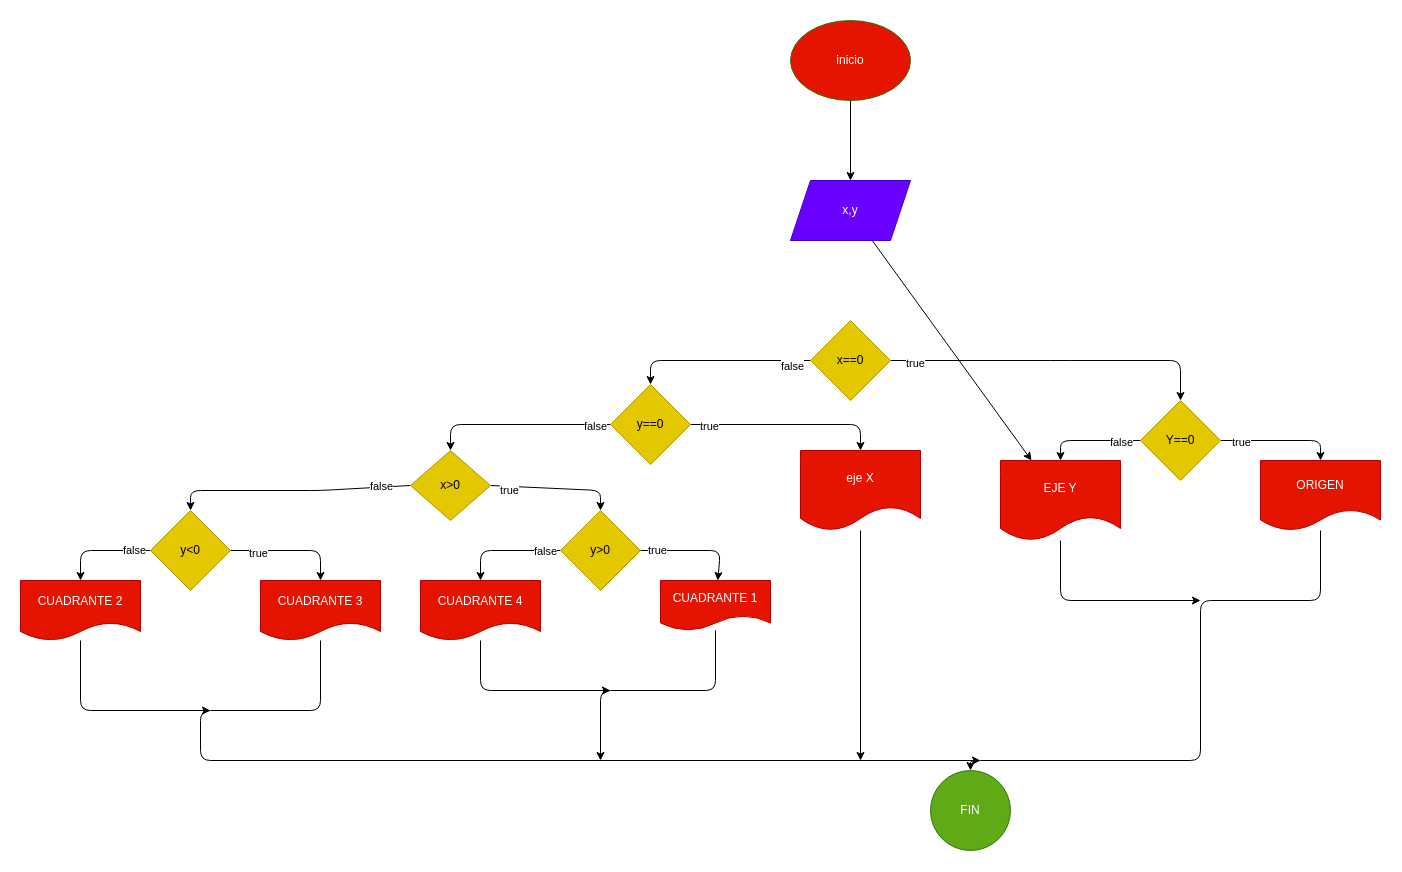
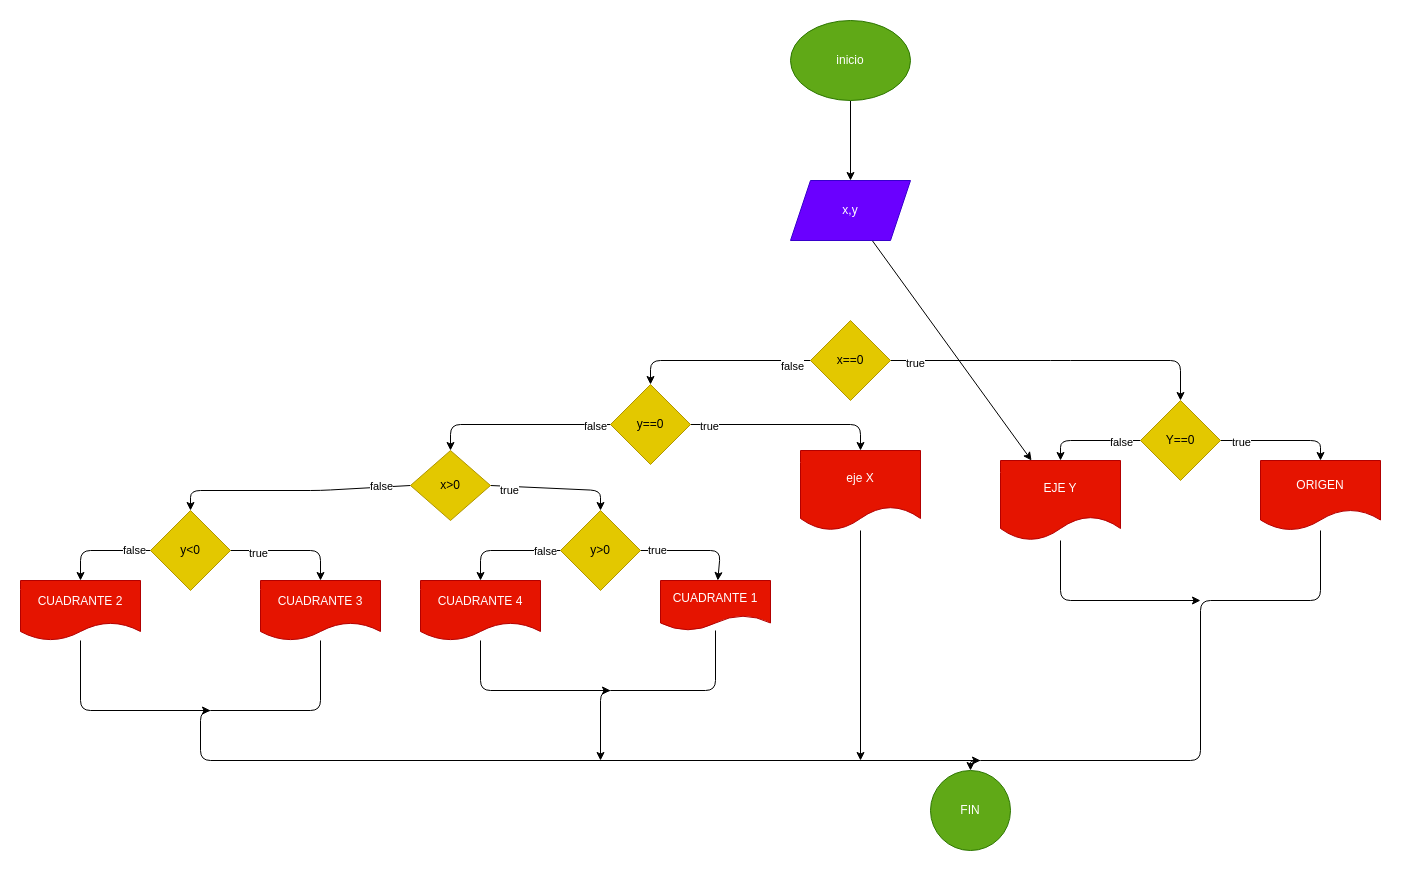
  <mxCell id="0" />
  <mxCell id="1" parent="0" />
  <mxCell id="2" value="" style="edgeStyle=none;html=1;" edge="1" parent="1" source="3" target="5"><mxGeometry relative="1" as="geometry" /></mxCell>
- <mxCell id="3" value="inicio" style="ellipse;whiteSpace=wrap;html=1;fillColor=#e51400;fontColor=#ffffff;strokeColor=#2D7600;" vertex="1" parent="1"><mxGeometry x="790" y="20" width="120" height="80" as="geometry" /></mxCell>
+ <mxCell id="3" value="inicio" style="ellipse;whiteSpace=wrap;html=1;fillColor=#60a917;fontColor=#ffffff;strokeColor=#2D7600;" vertex="1" parent="1"><mxGeometry x="790" y="20" width="120" height="80" as="geometry" /></mxCell>
  <mxCell id="4" value="" style="edgeStyle=none;html=1;" edge="1" parent="1" source="5" target="47"><mxGeometry relative="1" as="geometry" /></mxCell>
  <mxCell id="5" value="x,y" style="shape=parallelogram;perimeter=parallelogramPerimeter;whiteSpace=wrap;html=1;fixedSize=1;fillColor=#6a00ff;fontColor=#ffffff;strokeColor=#3700CC;" vertex="1" parent="1"><mxGeometry x="790" y="180" width="120" height="60" as="geometry" /></mxCell>
  <mxCell id="6" style="edgeStyle=none;html=1;exitX=1;exitY=0.5;exitDx=0;exitDy=0;" edge="1" parent="1" source="10" target="45"><mxGeometry relative="1" as="geometry"><mxPoint x="1180" y="440" as="targetPoint" /><Array as="points"><mxPoint x="1060" y="360" /><mxPoint x="1180" y="360" /></Array></mxGeometry></mxCell>
  <mxCell id="7" value="true" style="edgeLabel;html=1;align=center;verticalAlign=middle;resizable=0;points=[];" vertex="1" connectable="0" parent="6"><mxGeometry x="-0.852" y="-2" relative="1" as="geometry"><mxPoint as="offset" /></mxGeometry></mxCell>
  <mxCell id="8" style="edgeStyle=none;html=1;exitX=0;exitY=0.5;exitDx=0;exitDy=0;" edge="1" parent="1" source="10" target="15"><mxGeometry relative="1" as="geometry"><mxPoint x="650" y="410" as="targetPoint" /><Array as="points"><mxPoint x="650" y="360" /></Array></mxGeometry></mxCell>
  <mxCell id="9" value="false" style="edgeLabel;html=1;align=center;verticalAlign=middle;resizable=0;points=[];" vertex="1" connectable="0" parent="8"><mxGeometry x="-0.79" y="5" relative="1" as="geometry"><mxPoint as="offset" /></mxGeometry></mxCell>
  <mxCell id="10" value="x==0" style="rhombus;whiteSpace=wrap;html=1;fillColor=#e3c800;fontColor=#000000;strokeColor=#B09500;" vertex="1" parent="1"><mxGeometry x="810" y="320" width="80" height="80" as="geometry" /></mxCell>
  <mxCell id="11" style="edgeStyle=none;html=1;exitX=0;exitY=0.5;exitDx=0;exitDy=0;" edge="1" parent="1" source="15" target="22"><mxGeometry relative="1" as="geometry"><mxPoint x="450" y="490" as="targetPoint" /><Array as="points"><mxPoint x="450" y="424" /></Array></mxGeometry></mxCell>
  <mxCell id="12" value="false" style="edgeLabel;html=1;align=center;verticalAlign=middle;resizable=0;points=[];" vertex="1" connectable="0" parent="11"><mxGeometry x="-0.832" y="1" relative="1" as="geometry"><mxPoint as="offset" /></mxGeometry></mxCell>
  <mxCell id="13" style="edgeStyle=none;html=1;exitX=1;exitY=0.5;exitDx=0;exitDy=0;" edge="1" parent="1" source="15" target="17"><mxGeometry relative="1" as="geometry"><mxPoint x="860" y="490" as="targetPoint" /><Array as="points"><mxPoint x="860" y="424" /></Array></mxGeometry></mxCell>
  <mxCell id="14" value="true" style="edgeLabel;html=1;align=center;verticalAlign=middle;resizable=0;points=[];" vertex="1" connectable="0" parent="13"><mxGeometry x="-0.814" y="-1" relative="1" as="geometry"><mxPoint as="offset" /></mxGeometry></mxCell>
  <mxCell id="15" value="y==0" style="rhombus;whiteSpace=wrap;html=1;fillColor=#e3c800;fontColor=#000000;strokeColor=#B09500;" vertex="1" parent="1"><mxGeometry x="610" y="384" width="80" height="80" as="geometry" /></mxCell>
  <mxCell id="16" style="edgeStyle=none;html=1;" edge="1" parent="1" source="17"><mxGeometry relative="1" as="geometry"><mxPoint x="860" y="760" as="targetPoint" /></mxGeometry></mxCell>
  <mxCell id="17" value="eje X" style="shape=document;whiteSpace=wrap;html=1;boundedLbl=1;fillColor=#e51400;fontColor=#ffffff;strokeColor=#B20000;" vertex="1" parent="1"><mxGeometry x="800" y="450" width="120" height="80" as="geometry" /></mxCell>
  <mxCell id="18" style="edgeStyle=none;html=1;exitX=1;exitY=0.5;exitDx=0;exitDy=0;" edge="1" parent="1" source="22" target="27"><mxGeometry relative="1" as="geometry"><mxPoint x="600" y="530" as="targetPoint" /><Array as="points"><mxPoint x="600" y="490" /></Array></mxGeometry></mxCell>
  <mxCell id="19" value="true" style="edgeLabel;html=1;align=center;verticalAlign=middle;resizable=0;points=[];" vertex="1" connectable="0" parent="18"><mxGeometry x="-0.708" y="-4" relative="1" as="geometry"><mxPoint as="offset" /></mxGeometry></mxCell>
  <mxCell id="20" style="edgeStyle=none;html=1;exitX=0;exitY=0.5;exitDx=0;exitDy=0;" edge="1" parent="1" source="22" target="32"><mxGeometry relative="1" as="geometry"><mxPoint x="190" y="530" as="targetPoint" /><Array as="points"><mxPoint x="320" y="490" /><mxPoint x="190" y="490" /></Array></mxGeometry></mxCell>
  <mxCell id="21" value="false" style="edgeLabel;html=1;align=center;verticalAlign=middle;resizable=0;points=[];" vertex="1" connectable="0" parent="20"><mxGeometry x="-0.883" y="1" relative="1" as="geometry"><mxPoint x="-16" y="-1" as="offset" /></mxGeometry></mxCell>
  <mxCell id="22" value="x&amp;gt;0" style="rhombus;whiteSpace=wrap;html=1;fillColor=#e3c800;fontColor=#000000;strokeColor=#B09500;" vertex="1" parent="1"><mxGeometry x="410" y="450" width="80" height="70" as="geometry" /></mxCell>
  <mxCell id="23" style="edgeStyle=none;html=1;" edge="1" parent="1" source="27" target="40"><mxGeometry relative="1" as="geometry"><mxPoint x="720" y="590" as="targetPoint" /><Array as="points"><mxPoint x="720" y="550" /></Array></mxGeometry></mxCell>
  <mxCell id="24" value="true" style="edgeLabel;html=1;align=center;verticalAlign=middle;resizable=0;points=[];" vertex="1" connectable="0" parent="23"><mxGeometry x="-0.709" y="1" relative="1" as="geometry"><mxPoint as="offset" /></mxGeometry></mxCell>
  <mxCell id="25" style="edgeStyle=none;html=1;exitX=0;exitY=0.5;exitDx=0;exitDy=0;" edge="1" parent="1" source="27" target="38"><mxGeometry relative="1" as="geometry"><mxPoint y="600" as="targetPoint" x="480" /><Array as="points"><mxPoint y="550" x="480" /></Array></mxGeometry></mxCell>
  <mxCell id="26" value="false" style="edgeLabel;html=1;align=center;verticalAlign=middle;resizable=0;points=[];" vertex="1" connectable="0" parent="25"><mxGeometry x="-0.709" relative="1" as="geometry"><mxPoint as="offset" /></mxGeometry></mxCell>
  <mxCell id="27" value="y&amp;gt;0" style="rhombus;whiteSpace=wrap;html=1;fillColor=#e3c800;fontColor=#000000;strokeColor=#B09500;" vertex="1" parent="1"><mxGeometry x="560" y="510" width="80" height="80" as="geometry" /></mxCell>
  <mxCell id="28" style="edgeStyle=none;html=1;exitX=1;exitY=0.5;exitDx=0;exitDy=0;" edge="1" parent="1" source="32" target="36"><mxGeometry relative="1" as="geometry"><mxPoint x="320" y="600" as="targetPoint" /><Array as="points"><mxPoint x="320" y="550" /></Array></mxGeometry></mxCell>
  <mxCell id="29" value="true" style="edgeLabel;html=1;align=center;verticalAlign=middle;resizable=0;points=[];" vertex="1" connectable="0" parent="28"><mxGeometry x="-0.55" y="-2" relative="1" as="geometry"><mxPoint as="offset" /></mxGeometry></mxCell>
  <mxCell id="30" style="edgeStyle=none;html=1;exitX=0;exitY=0.5;exitDx=0;exitDy=0;" edge="1" parent="1" source="32" target="34"><mxGeometry relative="1" as="geometry"><mxPoint x="80" y="600" as="targetPoint" /><Array as="points"><mxPoint x="80" y="550" /></Array></mxGeometry></mxCell>
  <mxCell id="31" value="false" style="edgeLabel;html=1;align=center;verticalAlign=middle;resizable=0;points=[];" vertex="1" connectable="0" parent="30"><mxGeometry x="-0.66" y="-1" relative="1" as="geometry"><mxPoint as="offset" /></mxGeometry></mxCell>
  <mxCell id="32" value="y&amp;lt;0" style="rhombus;whiteSpace=wrap;html=1;fillColor=#e3c800;fontColor=#000000;strokeColor=#B09500;" vertex="1" parent="1"><mxGeometry x="150" y="510" width="80" height="80" as="geometry" /></mxCell>
  <mxCell id="33" style="edgeStyle=none;html=1;" edge="1" parent="1" source="34"><mxGeometry relative="1" as="geometry"><mxPoint x="210" y="710" as="targetPoint" /><Array as="points"><mxPoint x="80" y="710" /></Array></mxGeometry></mxCell>
  <mxCell id="34" value="CUADRANTE 2" style="shape=document;whiteSpace=wrap;html=1;boundedLbl=1;fillColor=#e51400;fontColor=#ffffff;strokeColor=#B20000;" vertex="1" parent="1"><mxGeometry x="20" y="580" width="120" height="60" as="geometry" /></mxCell>
  <mxCell id="35" style="edgeStyle=none;html=1;" edge="1" parent="1" source="36"><mxGeometry relative="1" as="geometry"><mxPoint x="980" y="760" as="targetPoint" /><Array as="points"><mxPoint x="320" y="710" /><mxPoint x="200" y="710" /><mxPoint x="200" y="760" /></Array></mxGeometry></mxCell>
  <mxCell id="36" value="CUADRANTE 3" style="shape=document;whiteSpace=wrap;html=1;boundedLbl=1;fillColor=#e51400;fontColor=#ffffff;strokeColor=#B20000;" vertex="1" parent="1"><mxGeometry x="260" y="580" width="120" height="60" as="geometry" /></mxCell>
  <mxCell id="37" style="edgeStyle=none;html=1;" edge="1" parent="1" source="38"><mxGeometry relative="1" as="geometry"><mxPoint x="610" y="690" as="targetPoint" /><Array as="points"><mxPoint y="690" x="480" /></Array></mxGeometry></mxCell>
  <mxCell id="38" value="CUADRANTE 4" style="shape=document;whiteSpace=wrap;html=1;boundedLbl=1;fillColor=#e51400;fontColor=#ffffff;strokeColor=#B20000;" vertex="1" parent="1"><mxGeometry x="420" y="580" width="120" height="60" as="geometry" /></mxCell>
  <mxCell id="39" style="edgeStyle=none;html=1;" edge="1" parent="1" source="40"><mxGeometry relative="1" as="geometry"><mxPoint x="600" y="760" as="targetPoint" /><Array as="points"><mxPoint x="715" y="690" /><mxPoint x="600" y="690" /></Array></mxGeometry></mxCell>
  <mxCell id="40" value="CUADRANTE 1" style="shape=document;whiteSpace=wrap;html=1;boundedLbl=1;fillColor=#e51400;fontColor=#ffffff;strokeColor=#B20000;" vertex="1" parent="1"><mxGeometry x="660" y="580" width="110" height="50" as="geometry" /></mxCell>
  <mxCell id="41" style="edgeStyle=none;html=1;exitX=0;exitY=0.5;exitDx=0;exitDy=0;" edge="1" parent="1" source="45" target="47"><mxGeometry relative="1" as="geometry"><mxPoint x="1060" y="500" as="targetPoint" /><Array as="points"><mxPoint x="1060" y="440" /></Array></mxGeometry></mxCell>
  <mxCell id="42" value="false" style="edgeLabel;html=1;align=center;verticalAlign=middle;resizable=0;points=[];" vertex="1" connectable="0" parent="41"><mxGeometry x="-0.6" y="1" relative="1" as="geometry"><mxPoint as="offset" /></mxGeometry></mxCell>
  <mxCell id="43" style="edgeStyle=none;html=1;exitX=1;exitY=0.5;exitDx=0;exitDy=0;" edge="1" parent="1" source="45" target="49"><mxGeometry relative="1" as="geometry"><mxPoint x="1320" y="490" as="targetPoint" /><Array as="points"><mxPoint x="1320" y="440" /></Array></mxGeometry></mxCell>
  <mxCell id="44" value="true" style="edgeLabel;html=1;align=center;verticalAlign=middle;resizable=0;points=[];" vertex="1" connectable="0" parent="43"><mxGeometry x="-0.667" y="-1" relative="1" as="geometry"><mxPoint as="offset" /></mxGeometry></mxCell>
  <mxCell id="45" value="Y==0" style="rhombus;whiteSpace=wrap;html=1;fillColor=#e3c800;fontColor=#000000;strokeColor=#B09500;" vertex="1" parent="1"><mxGeometry x="1140" y="400" width="80" height="80" as="geometry" /></mxCell>
  <mxCell id="46" style="edgeStyle=none;html=1;" edge="1" parent="1" source="47"><mxGeometry relative="1" as="geometry"><mxPoint x="1200" y="600" as="targetPoint" /><Array as="points"><mxPoint x="1060" y="600" /></Array></mxGeometry></mxCell>
  <mxCell id="47" value="EJE Y" style="shape=document;whiteSpace=wrap;html=1;boundedLbl=1;fillColor=#e51400;fontColor=#ffffff;strokeColor=#B20000;" vertex="1" parent="1"><mxGeometry x="1000" y="460" width="120" height="80" as="geometry" /></mxCell>
  <mxCell id="48" style="edgeStyle=none;html=1;" edge="1" parent="1" source="49" target="50"><mxGeometry relative="1" as="geometry"><mxPoint x="970" y="810" as="targetPoint" /><Array as="points"><mxPoint x="1320" y="600" /><mxPoint x="1200" y="600" /><mxPoint x="1200" y="760" /><mxPoint x="970" y="760" /></Array></mxGeometry></mxCell>
  <mxCell id="49" value="ORIGEN" style="shape=document;whiteSpace=wrap;html=1;boundedLbl=1;fillColor=#e51400;fontColor=#ffffff;strokeColor=#B20000;" vertex="1" parent="1"><mxGeometry x="1260" y="460" width="120" height="70" as="geometry" /></mxCell>
  <mxCell id="50" value="FIN" style="ellipse;whiteSpace=wrap;html=1;aspect=fixed;fillColor=#60a917;fontColor=#ffffff;strokeColor=#2D7600;" vertex="1" parent="1"><mxGeometry x="930" y="770" width="80" height="80" as="geometry" /></mxCell>
